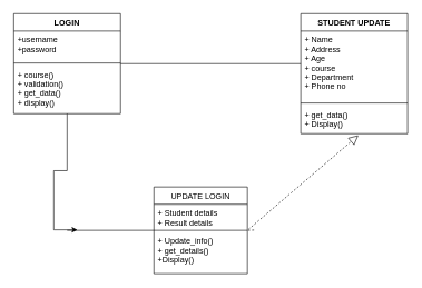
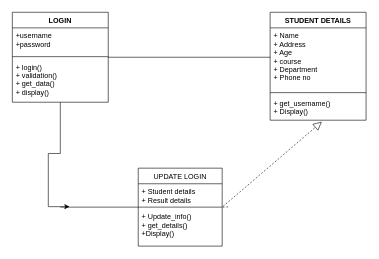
  <mxCell id="0" />
  <mxCell id="1" parent="0" />
  <mxCell id="2" style="edgeStyle=orthogonalEdgeStyle;rounded=0;orthogonalLoop=1;jettySize=auto;html=1;entryX=0.057;entryY=0.396;entryDx=0;entryDy=0;entryPerimeter=0;" edge="1" parent="1" source="3" target="14"><mxGeometry relative="1" as="geometry" /></mxCell>
  <mxCell id="3" value="LOGIN" style="swimlane;fontStyle=1;align=center;verticalAlign=top;childLayout=stackLayout;horizontal=1;startSize=26;horizontalStack=0;resizeParent=1;resizeParentMax=0;resizeLast=0;collapsible=1;marginBottom=0;" vertex="1" parent="1"><mxGeometry x="20" y="20" width="160" height="150" as="geometry" /></mxCell>
  <mxCell id="4" value="+username&#10;+password" style="text;strokeColor=none;fillColor=none;align=left;verticalAlign=top;spacingLeft=4;spacingRight=4;overflow=hidden;rotatable=0;points=[[0,0.5],[1,0.5]];portConstraint=eastwest;" vertex="1" parent="3"><mxGeometry y="26" width="160" height="44" as="geometry" /></mxCell>
  <mxCell id="5" value="" style="line;strokeWidth=1;fillColor=none;align=left;verticalAlign=middle;spacingTop=-1;spacingLeft=3;spacingRight=3;rotatable=0;labelPosition=right;points=[];portConstraint=eastwest;" vertex="1" parent="3"><mxGeometry y="70" width="160" height="8" as="geometry" /></mxCell>
- <mxCell id="6" value="+ course()&#10;+ validation()&#10;+ get_data()&#10;+ display()" style="text;strokeColor=none;fillColor=none;align=left;verticalAlign=top;spacingLeft=4;spacingRight=4;overflow=hidden;rotatable=0;points=[[0,0.5],[1,0.5]];portConstraint=eastwest;" vertex="1" parent="3"><mxGeometry y="78" width="160" height="72" as="geometry" /></mxCell>
- <mxCell id="7" value="STUDENT UPDATE" style="swimlane;fontStyle=1;align=center;verticalAlign=top;childLayout=stackLayout;horizontal=1;startSize=26;horizontalStack=0;resizeParent=1;resizeParentMax=0;resizeLast=0;collapsible=1;marginBottom=0;" vertex="1" parent="1"><mxGeometry x="450" y="20" width="160" height="180" as="geometry" /></mxCell>
+ <mxCell id="6" value="+ login()&#10;+ validation()&#10;+ get_data()&#10;+ display()" style="text;strokeColor=none;fillColor=none;align=left;verticalAlign=top;spacingLeft=4;spacingRight=4;overflow=hidden;rotatable=0;points=[[0,0.5],[1,0.5]];portConstraint=eastwest;" vertex="1" parent="3"><mxGeometry y="78" width="160" height="72" as="geometry" /></mxCell>
+ <mxCell id="7" value="STUDENT DETAILS" style="swimlane;fontStyle=1;align=center;verticalAlign=top;childLayout=stackLayout;horizontal=1;startSize=26;horizontalStack=0;resizeParent=1;resizeParentMax=0;resizeLast=0;collapsible=1;marginBottom=0;" vertex="1" parent="1"><mxGeometry x="450" y="20" width="160" height="180" as="geometry" /></mxCell>
  <mxCell id="8" value="+ Name&#10;+ Address&#10;+ Age&#10;+ course&#10;+ Department&#10;+ Phone no" style="text;strokeColor=none;fillColor=none;align=left;verticalAlign=top;spacingLeft=4;spacingRight=4;overflow=hidden;rotatable=0;points=[[0,0.5],[1,0.5]];portConstraint=eastwest;" vertex="1" parent="7"><mxGeometry y="26" width="160" height="104" as="geometry" /></mxCell>
  <mxCell id="9" value="" style="line;strokeWidth=1;fillColor=none;align=left;verticalAlign=middle;spacingTop=-1;spacingLeft=3;spacingRight=3;rotatable=0;labelPosition=right;points=[];portConstraint=eastwest;" vertex="1" parent="7"><mxGeometry y="130" width="160" height="8" as="geometry" /></mxCell>
- <mxCell id="10" value="+ get_data()&#10;+ Display()" style="text;strokeColor=none;fillColor=none;align=left;verticalAlign=top;spacingLeft=4;spacingRight=4;overflow=hidden;rotatable=0;points=[[0,0.5],[1,0.5]];portConstraint=eastwest;" vertex="1" parent="7"><mxGeometry y="138" width="160" height="42" as="geometry" /></mxCell>
+ <mxCell id="10" value="+ get_username()&#10;+ Display()" style="text;strokeColor=none;fillColor=none;align=left;verticalAlign=top;spacingLeft=4;spacingRight=4;overflow=hidden;rotatable=0;points=[[0,0.5],[1,0.5]];portConstraint=eastwest;" vertex="1" parent="7"><mxGeometry y="138" width="160" height="42" as="geometry" /></mxCell>
  <mxCell id="11" value="UPDATE LOGIN" style="swimlane;fontStyle=0;childLayout=stackLayout;horizontal=1;startSize=26;fillColor=none;horizontalStack=0;resizeParent=1;resizeParentMax=0;resizeLast=0;collapsible=1;marginBottom=0;" vertex="1" parent="1"><mxGeometry x="230" y="280" width="140" height="130" as="geometry" /></mxCell>
  <mxCell id="12" value="+ Student details&#10;+ Result details&#10;&#10;+ Update_info()&#10;+ get_details()&#10;+Display()" style="text;strokeColor=none;fillColor=none;align=left;verticalAlign=top;spacingLeft=4;spacingRight=4;overflow=hidden;rotatable=0;points=[[0,0.5],[1,0.5]];portConstraint=eastwest;" vertex="1" parent="11"><mxGeometry y="26" width="140" height="104" as="geometry" /></mxCell>
  <mxCell id="13" value="" style="line;strokeWidth=1;fillColor=none;align=left;verticalAlign=middle;spacingTop=-1;spacingLeft=3;spacingRight=3;rotatable=0;labelPosition=right;points=[];portConstraint=eastwest;" vertex="1" parent="1"><mxGeometry x="180" y="91" width="270" height="8" as="geometry" /></mxCell>
  <mxCell id="14" value="" style="line;strokeWidth=1;fillColor=none;align=left;verticalAlign=middle;spacingTop=-1;spacingLeft=3;spacingRight=3;rotatable=0;labelPosition=right;points=[];portConstraint=eastwest;" vertex="1" parent="1"><mxGeometry x="100" y="341" width="270" height="8" as="geometry" /></mxCell>
  <mxCell id="15" value="" style="endArrow=block;dashed=1;endFill=0;endSize=12;html=1;rounded=0;entryX=0.539;entryY=1.06;entryDx=0;entryDy=0;entryPerimeter=0;" edge="1" parent="1" target="10"><mxGeometry width="160" relative="1" as="geometry"><mxPoint x="380" y="344.58" as="sourcePoint" /><mxPoint x="540" y="344.58" as="targetPoint" /><Array as="points"><mxPoint x="370" y="345" /></Array></mxGeometry></mxCell>
